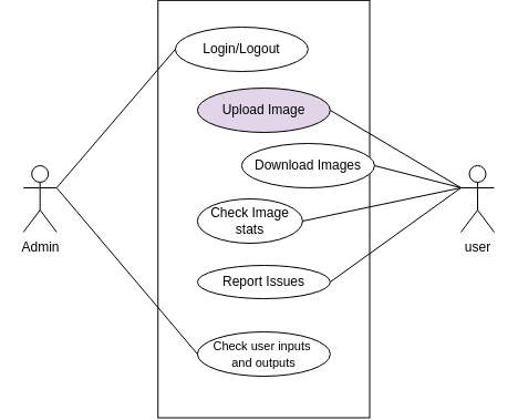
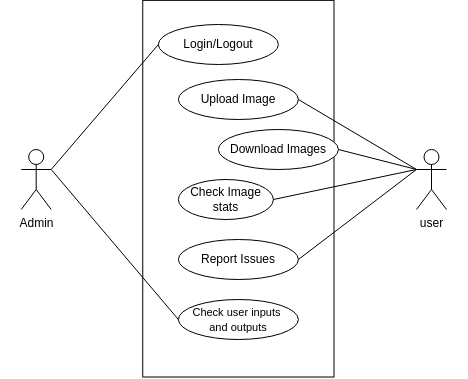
  <mxCell id="0" />
  <mxCell id="1" parent="0" />
  <mxCell id="2" value="user" style="shape=umlActor;verticalLabelPosition=bottom;verticalAlign=top;html=1;outlineConnect=0;" vertex="1" parent="1"><mxGeometry x="416" y="145" width="30" height="60" as="geometry" /></mxCell>
  <mxCell id="3" value="Admin" style="shape=umlActor;verticalLabelPosition=bottom;verticalAlign=top;html=1;outlineConnect=0;" vertex="1" parent="1"><mxGeometry x="20.69" y="145" width="30" height="60" as="geometry" /></mxCell>
  <mxCell id="4" value="" style="rounded=0;whiteSpace=wrap;html=1;rotation=-90;" vertex="1" parent="1"><mxGeometry x="49.56" y="88.56" width="376.65" height="191.25" as="geometry" /></mxCell>
  <mxCell id="5" value="Login/Logout" style="ellipse;whiteSpace=wrap;html=1;" vertex="1" parent="1"><mxGeometry x="157.88" y="20" width="120" height="40" as="geometry" /></mxCell>
- <mxCell id="6" value="Upload Image" style="ellipse;whiteSpace=wrap;html=1;fillColor=#e1d5e7;" vertex="1" parent="1"><mxGeometry x="177.88" y="75" width="120" height="40" as="geometry" /></mxCell>
+ <mxCell id="6" value="Upload Image" style="ellipse;whiteSpace=wrap;html=1;" vertex="1" parent="1"><mxGeometry x="177.88" y="75" width="120" height="40" as="geometry" /></mxCell>
  <mxCell id="7" value="Download Images" style="ellipse;whiteSpace=wrap;html=1;" vertex="1" parent="1"><mxGeometry x="217.88" y="125" width="120" height="40" as="geometry" /></mxCell>
  <mxCell id="8" value="Check Image stats" style="ellipse;whiteSpace=wrap;html=1;" vertex="1" parent="1"><mxGeometry x="177.88" y="175" width="95" height="40" as="geometry" /></mxCell>
- <mxCell id="9" value="Report Issues" style="ellipse;whiteSpace=wrap;html=1;" vertex="1" parent="1"><mxGeometry x="177.88" y="235" width="120" height="30" as="geometry" /></mxCell>
+ <mxCell id="9" value="Report Issues" style="ellipse;whiteSpace=wrap;html=1;" vertex="1" parent="1"><mxGeometry x="177.88" y="235" width="120" height="40" as="geometry" /></mxCell>
  <mxCell id="10" value="&lt;font style=&quot;font-size: 11px;&quot;&gt;Check user inputs&amp;nbsp;&lt;/font&gt;&lt;div&gt;&lt;font style=&quot;font-size: 11px;&quot;&gt;and outputs&lt;/font&gt;&lt;/div&gt;" style="ellipse;whiteSpace=wrap;html=1;" vertex="1" parent="1"><mxGeometry x="177.88" y="295" width="120" height="40" as="geometry" /></mxCell>
  <mxCell id="11" value="" style="endArrow=none;html=1;rounded=0;exitX=1;exitY=0.333;exitDx=0;exitDy=0;exitPerimeter=0;entryX=0;entryY=0.5;entryDx=0;entryDy=0;" edge="1" parent="1" source="3" target="5"><mxGeometry width="50" height="50" relative="1" as="geometry"><mxPoint x="186" y="225" as="sourcePoint" /><mxPoint x="236" y="175" as="targetPoint" /></mxGeometry></mxCell>
  <mxCell id="12" value="" style="endArrow=none;html=1;rounded=0;exitX=1;exitY=0.333;exitDx=0;exitDy=0;exitPerimeter=0;entryX=0;entryY=0.5;entryDx=0;entryDy=0;" edge="1" parent="1" source="3" target="10"><mxGeometry width="50" height="50" relative="1" as="geometry"><mxPoint x="61" y="175" as="sourcePoint" /><mxPoint x="188" y="45" as="targetPoint" /></mxGeometry></mxCell>
  <mxCell id="13" value="" style="endArrow=none;html=1;rounded=0;entryX=1;entryY=0.5;entryDx=0;entryDy=0;exitX=0;exitY=0.333;exitDx=0;exitDy=0;exitPerimeter=0;" edge="1" parent="1" source="2" target="6"><mxGeometry width="50" height="50" relative="1" as="geometry"><mxPoint x="416" y="165" as="sourcePoint" /><mxPoint x="543" y="315" as="targetPoint" /></mxGeometry></mxCell>
  <mxCell id="14" value="" style="endArrow=none;html=1;rounded=0;entryX=1;entryY=0.5;entryDx=0;entryDy=0;exitX=0;exitY=0.333;exitDx=0;exitDy=0;exitPerimeter=0;" edge="1" parent="1" source="2" target="7"><mxGeometry width="50" height="50" relative="1" as="geometry"><mxPoint x="426" y="175" as="sourcePoint" /><mxPoint x="308" y="105" as="targetPoint" /></mxGeometry></mxCell>
  <mxCell id="15" value="" style="endArrow=none;html=1;rounded=0;entryX=1;entryY=0.5;entryDx=0;entryDy=0;exitX=0;exitY=0.333;exitDx=0;exitDy=0;exitPerimeter=0;" edge="1" parent="1" source="2" target="8"><mxGeometry width="50" height="50" relative="1" as="geometry"><mxPoint x="436" y="185" as="sourcePoint" /><mxPoint x="318" y="115" as="targetPoint" /></mxGeometry></mxCell>
  <mxCell id="16" value="" style="endArrow=none;html=1;rounded=0;entryX=1;entryY=0.5;entryDx=0;entryDy=0;exitX=0;exitY=0.333;exitDx=0;exitDy=0;exitPerimeter=0;" edge="1" parent="1" source="2" target="9"><mxGeometry width="50" height="50" relative="1" as="geometry"><mxPoint x="446" y="195" as="sourcePoint" /><mxPoint x="328" y="125" as="targetPoint" /></mxGeometry></mxCell>
